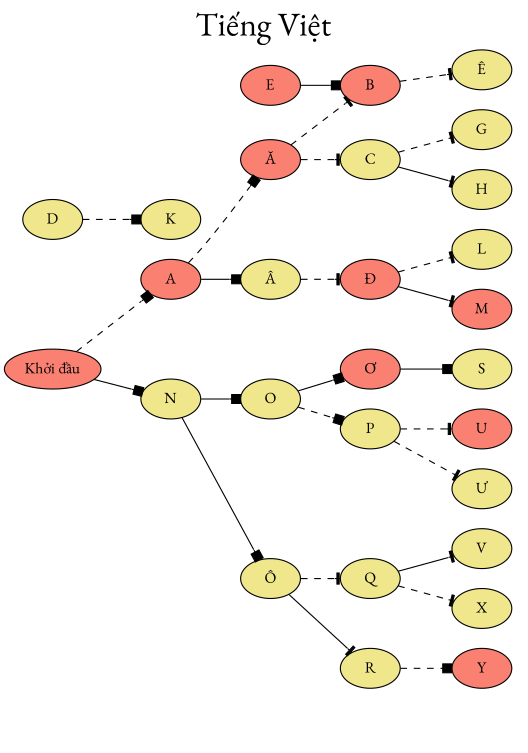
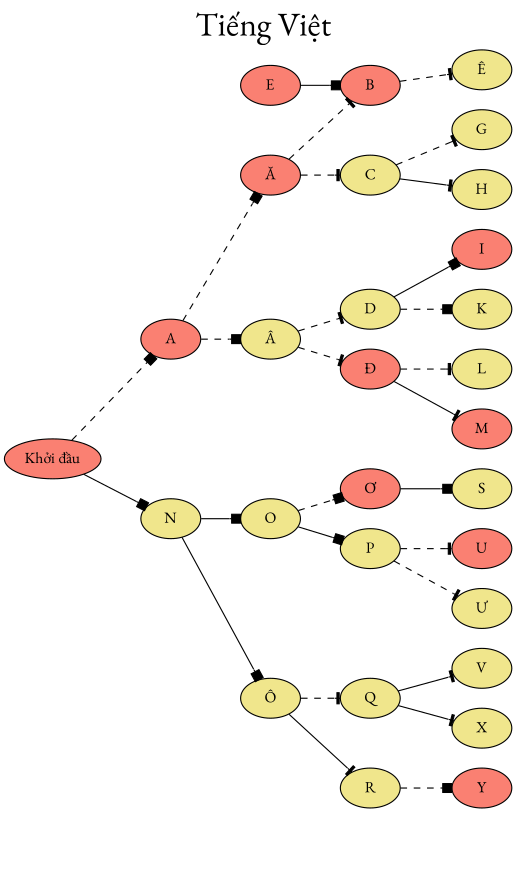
  digraph {
    fontname="EB Garamond"
    fontsize=30
    label="Tiếng Việt"
    labelloc=top
    rankdir=LR
    node [fillcolor=khaki fontname="EB Garamond" style=filled]
    edge [arrowhead=tee fontname="EB Garamond" style=dashed]
    "Khởi đầu" [fillcolor=salmon]
    A [fillcolor=salmon]
    N
    "Ă" [fillcolor=salmon]
    "Â"
    O
    "Ô"
    B [fillcolor=salmon]
    C
    D
    "Đ" [fillcolor=salmon]
    "Ê"
    G
    H
+   I [fillcolor=salmon]
    K
    L
    M [fillcolor=salmon]
    E [fillcolor=salmon]
    "Ơ" [fillcolor=salmon]
    P
    Q
    R
    S
    U [fillcolor=salmon]
    "Ư"
    V
    X
    Y [fillcolor=salmon]
    empty1 [style=invis width=.1 fillcolor=""]
    "Khởi đầu" -> A [arrowhead=box]
    "Khởi đầu" -> N [arrowhead=box style=solid]
    A -> "Ă" [arrowhead=box]
-   A -> "Â" [arrowhead=box style=solid]
+   A -> "Â" [arrowhead=box]
    N -> O [arrowhead=box style=solid]
    N -> "Ô" [arrowhead=box style=solid]
    "Ă" -> B
    "Ă" -> C
+   "Â" -> D
    "Â" -> "Đ"
-   O -> "Ơ" [arrowhead=box style=solid]
-   O -> P [arrowhead=box]
+   O -> "Ơ" [arrowhead=box]
+   O -> P [arrowhead=box style=solid]
    "Ô" -> Q
    "Ô" -> R [style=solid]
    B -> "Ê"
    C -> G
    C -> H [style=solid]
+   D -> I [arrowhead=box style=solid]
    D -> K [arrowhead=box]
    "Đ" -> L
    "Đ" -> M [style=solid]
    E -> B [arrowhead=box style=solid]
    "Ơ" -> S [arrowhead=box style=solid]
    P -> U
    P -> "Ư"
    Q -> V [style=solid]
-   Q -> X
+   Q -> X [style=solid]
    R -> Y [arrowhead=box]
    R -> empty1 [style=invis arrowhead=""]
  }
